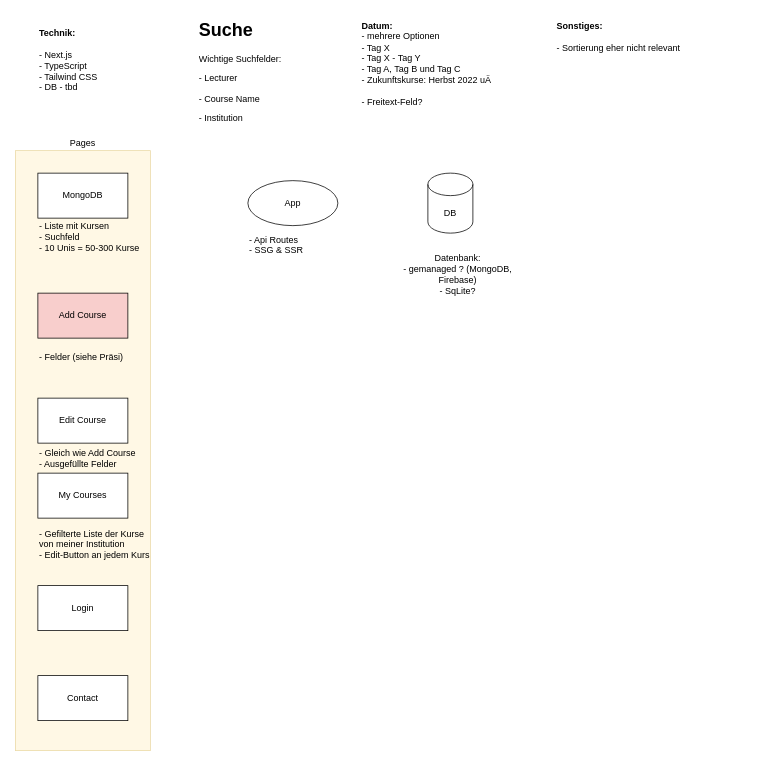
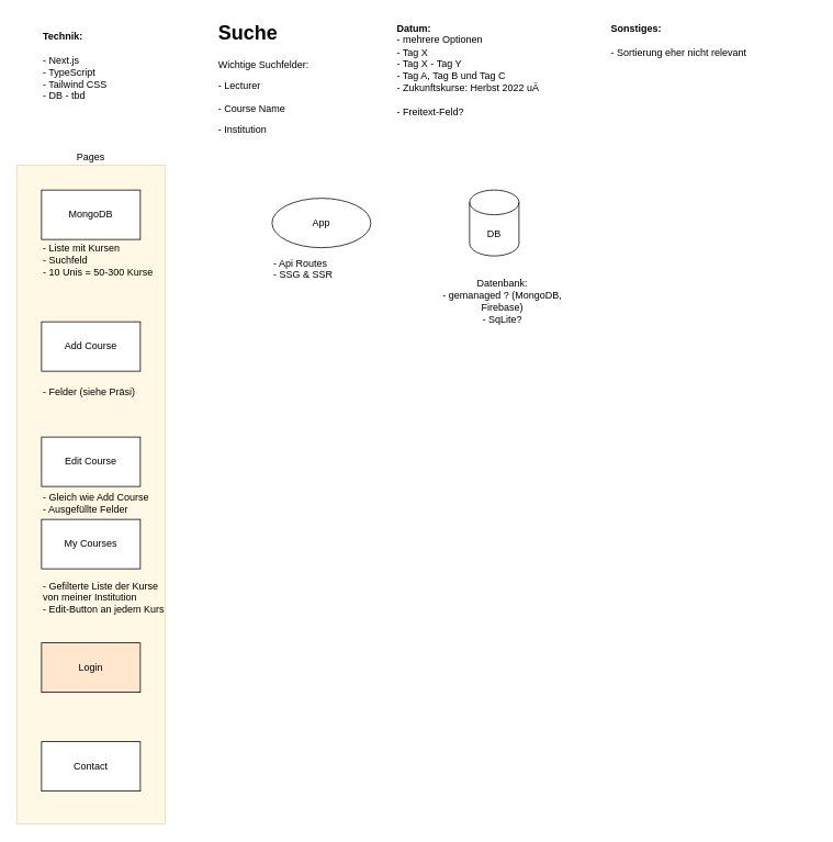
  <mxCell id="0" />
  <mxCell id="1" parent="0" />
  <mxCell id="2" value="" style="rounded=0;whiteSpace=wrap;html=1;align=center;fillColor=#fff2cc;strokeColor=#d6b656;opacity=50;" parent="1" vertex="1"><mxGeometry y="200" width="180" height="800" as="geometry" x="20" /></mxCell>
  <mxCell id="3" value="Pages" style="text;html=1;strokeColor=none;fillColor=none;align=center;verticalAlign=middle;whiteSpace=wrap;rounded=0;" parent="1" vertex="1"><mxGeometry x="90" y="180" width="40" height="20" as="geometry" /></mxCell>
  <mxCell id="4" value="MongoDB" style="rounded=0;whiteSpace=wrap;html=1;" parent="1" vertex="1"><mxGeometry x="50" y="230" width="120" height="60" as="geometry" /></mxCell>
  <mxCell id="5" value="DB" style="shape=cylinder3;whiteSpace=wrap;html=1;boundedLbl=1;backgroundOutline=1;size=15;" parent="1" vertex="1"><mxGeometry x="570" y="230" width="60" height="80" as="geometry" /></mxCell>
  <mxCell id="6" value="Datenbank:&lt;br&gt;- gemanaged ? (MongoDB, Firebase)&lt;br&gt;- SqLite?" style="text;html=1;strokeColor=none;fillColor=none;align=center;verticalAlign=middle;whiteSpace=wrap;rounded=0;" parent="1" vertex="1"><mxGeometry x="510" y="300" width="200" height="130" as="geometry" /></mxCell>
- <mxCell id="7" value="Add Course" style="rounded=0;whiteSpace=wrap;html=1;fillColor=#f8cecc;" parent="1" vertex="1"><mxGeometry x="50" y="390" width="120" height="60" as="geometry" /></mxCell>
+ <mxCell id="7" value="Add Course" style="rounded=0;whiteSpace=wrap;html=1;" parent="1" vertex="1"><mxGeometry x="50" y="390" width="120" height="60" as="geometry" /></mxCell>
  <mxCell id="8" value="- Liste mit Kursen&lt;br&gt;- Suchfeld&lt;br&gt;- 10 Unis = 50-300 Kurse" style="text;html=1;strokeColor=none;fillColor=none;align=left;verticalAlign=middle;whiteSpace=wrap;rounded=0;" parent="1" vertex="1"><mxGeometry x="50" y="280" width="150" height="70" as="geometry" /></mxCell>
- <mxCell id="9" value="Login" style="rounded=0;whiteSpace=wrap;html=1;" parent="1" vertex="1"><mxGeometry x="50" y="780" width="120" height="60" as="geometry" /></mxCell>
+ <mxCell id="9" value="Login" style="rounded=0;whiteSpace=wrap;html=1;fillColor=#ffe6cc;" parent="1" vertex="1"><mxGeometry x="50" y="780" width="120" height="60" as="geometry" /></mxCell>
  <mxCell id="10" value="Contact" style="rounded=0;whiteSpace=wrap;html=1;" parent="1" vertex="1"><mxGeometry x="50" y="900" width="120" height="60" as="geometry" /></mxCell>
  <mxCell id="11" value="- Felder (siehe Präsi)" style="text;html=1;strokeColor=none;fillColor=none;align=left;verticalAlign=middle;whiteSpace=wrap;rounded=0;" parent="1" vertex="1"><mxGeometry x="50" y="440" width="150" height="70" as="geometry" /></mxCell>
  <mxCell id="12" value="Edit Course" style="rounded=0;whiteSpace=wrap;html=1;" parent="1" vertex="1"><mxGeometry x="50" y="530" width="120" height="60" as="geometry" /></mxCell>
  <mxCell id="13" value="- Gleich wie Add Course&lt;br&gt;- Ausgefüllte Felder" style="text;html=1;strokeColor=none;fillColor=none;align=left;verticalAlign=middle;whiteSpace=wrap;rounded=0;" parent="1" vertex="1"><mxGeometry x="50" y="575" width="150" height="70" as="geometry" /></mxCell>
  <mxCell id="14" value="My Courses" style="rounded=0;whiteSpace=wrap;html=1;" parent="1" vertex="1"><mxGeometry x="50" y="630" width="120" height="60" as="geometry" /></mxCell>
  <mxCell id="15" value="- Gefilterte Liste der Kurse von meiner Institution&lt;br&gt;- Edit-Button an jedem Kurs" style="text;html=1;strokeColor=none;fillColor=none;align=left;verticalAlign=middle;whiteSpace=wrap;rounded=0;" parent="1" vertex="1"><mxGeometry x="50" y="690" width="150" height="70" as="geometry" /></mxCell>
  <mxCell id="16" value="&lt;p style=&quot;line-height: 100%&quot;&gt;&lt;/p&gt;&lt;h1&gt;Suche&lt;/h1&gt;&lt;p&gt;Wichtige Suchfelder:&lt;/p&gt;&lt;p&gt;- Lecturer&lt;/p&gt;&lt;p&gt;- Course Name&lt;/p&gt;&lt;p&gt;- Institution&lt;/p&gt;&lt;p&gt;&lt;/p&gt;" style="text;html=1;strokeColor=none;fillColor=none;spacing=5;spacingTop=-20;whiteSpace=wrap;overflow=hidden;rounded=0;align=left;" parent="1" vertex="1"><mxGeometry x="260" y="20" width="190" height="150" as="geometry" /></mxCell>
  <mxCell id="17" value="&lt;b&gt;Sonstiges:&lt;/b&gt;&lt;br&gt;&lt;br&gt;&lt;div&gt;- Sortierung eher nicht relevant&lt;/div&gt;&lt;div&gt;&lt;br&gt;&lt;/div&gt;" style="text;html=1;strokeColor=none;fillColor=none;align=left;verticalAlign=top;whiteSpace=wrap;rounded=0;" parent="1" vertex="1"><mxGeometry x="740" y="20" width="250" height="100" as="geometry" /></mxCell>
  <mxCell id="18" value="&lt;b&gt;Datum:&amp;nbsp;&lt;br&gt;&lt;/b&gt;&lt;div&gt;&lt;span&gt;- mehrere Optionen&lt;/span&gt;&lt;/div&gt;&lt;div&gt;&lt;span&gt;- Tag X&lt;/span&gt;&lt;/div&gt;&lt;div&gt;&lt;span&gt;- Tag X - Tag Y&lt;/span&gt;&lt;/div&gt;&lt;div&gt;&lt;span&gt;- Tag A, Tag B und Tag C&lt;/span&gt;&lt;/div&gt;&lt;div&gt;&lt;span&gt;- Zukunftskurse: Herbst 2022 uÄ&lt;/span&gt;&lt;/div&gt;&lt;div&gt;&lt;span&gt;&lt;br&gt;&lt;/span&gt;&lt;/div&gt;&lt;div&gt;&lt;span&gt;- Freitext-Feld?&lt;/span&gt;&lt;/div&gt;" style="text;html=1;strokeColor=none;fillColor=none;align=left;verticalAlign=top;whiteSpace=wrap;rounded=0;" parent="1" vertex="1"><mxGeometry x="480" y="20" width="240" height="120" as="geometry" /></mxCell>
  <mxCell id="19" value="App" style="ellipse;whiteSpace=wrap;html=1;align=center;" parent="1" vertex="1"><mxGeometry x="330" y="240" width="120" height="60" as="geometry" /></mxCell>
  <mxCell id="20" value="&lt;span&gt;- Api Routes&lt;/span&gt;&lt;br&gt;&lt;div&gt;&lt;span&gt;- SSG &amp;amp; SSR&lt;/span&gt;&lt;/div&gt;" style="text;html=1;strokeColor=none;fillColor=none;align=left;verticalAlign=top;whiteSpace=wrap;rounded=0;" parent="1" vertex="1"><mxGeometry x="330" y="305" width="180" height="120" as="geometry" /></mxCell>
  <mxCell id="21" value="&lt;b&gt;Technik:&lt;/b&gt;&lt;br&gt;&lt;br&gt;- Next.js&lt;br&gt;- TypeScript&lt;br&gt;- Tailwind CSS&lt;br&gt;- DB - tbd" style="text;html=1;strokeColor=none;fillColor=none;align=left;verticalAlign=top;whiteSpace=wrap;rounded=0;opacity=50;" parent="1" vertex="1"><mxGeometry x="50" y="30" width="190" height="140" as="geometry" /></mxCell>
